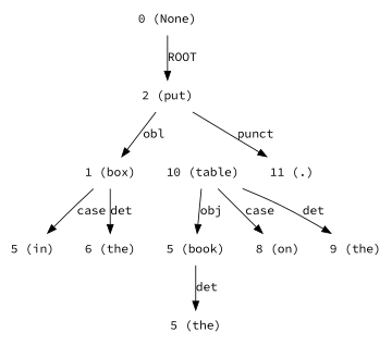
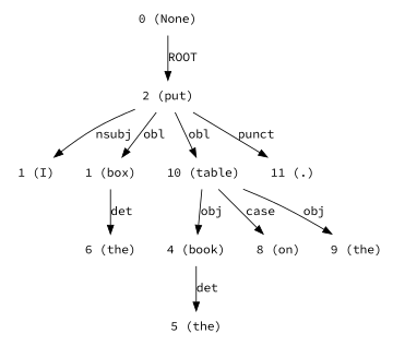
  digraph {
    fontname="Source Code Pro"
    node [fontname="Source Code Pro" shape=plaintext]
    edge [dir=forward fontname="Source Code Pro"]
    n1 [label="0 (None)"]
    n2 [label="2 (put)"]
+   n3 [label="1 (I)"]
    n4 [label="1 (box)"]
    n5 [label="10 (table)"]
    n6 [label="11 (.)"]
-   n7 [label="5 (book)"]
+   n7 [label="4 (book)"]
    n8 [label="5 (the)"]
-   n9 [label="5 (in)"]
    n10 [label="6 (the)"]
    n11 [label="8 (on)"]
    n12 [label="9 (the)"]
    n1 -> n2 [label=ROOT]
+   n2 -> n3 [label=nsubj]
    n2 -> n4 [label=obl]
+   n2 -> n5 [label=obl]
    n2 -> n6 [label=punct]
-   n4 -> n9 [label=case]
    n4 -> n10 [label=det]
    n5 -> n7 [label=obj]
    n5 -> n11 [label=case]
-   n5 -> n12 [label=det]
+   n5 -> n12 [label=obj]
    n7 -> n8 [label=det]
  }
